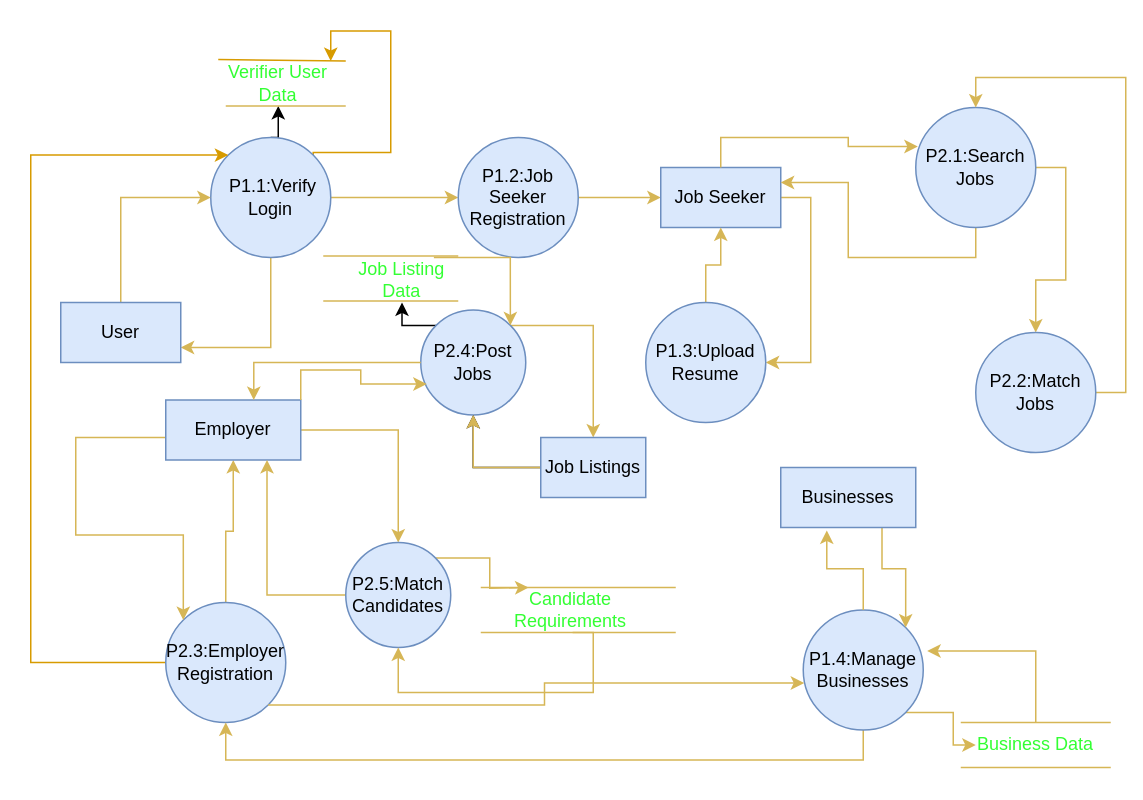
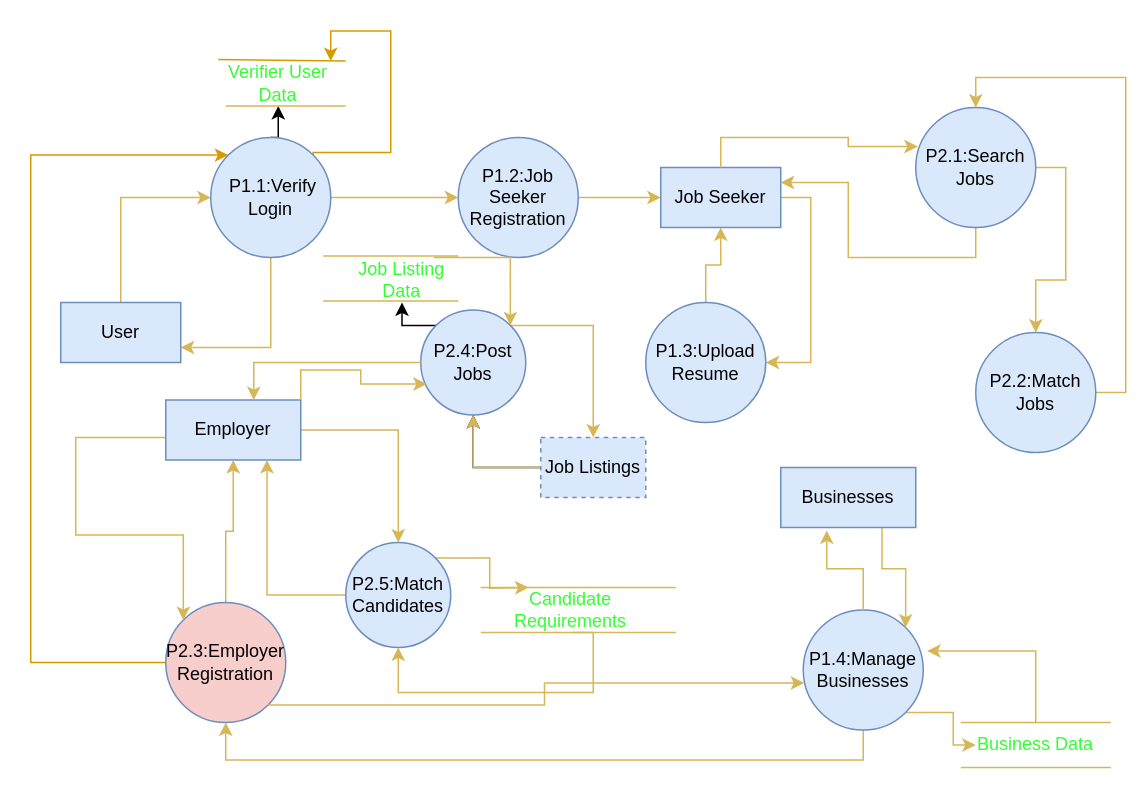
  <mxCell id="0" />
  <mxCell id="1" parent="0" />
  <mxCell id="2" style="edgeStyle=orthogonalEdgeStyle;rounded=0;orthogonalLoop=1;jettySize=auto;html=1;exitX=0.5;exitY=1;exitDx=0;exitDy=0;entryX=1;entryY=0.75;entryDx=0;entryDy=0;fillColor=#fff2cc;strokeColor=#d6b656;" parent="1" source="6" target="8" edge="1"><mxGeometry relative="1" as="geometry" /></mxCell>
  <mxCell id="3" style="edgeStyle=orthogonalEdgeStyle;rounded=0;orthogonalLoop=1;jettySize=auto;html=1;exitX=1;exitY=0.5;exitDx=0;exitDy=0;fillColor=#fff2cc;strokeColor=#d6b656;" parent="1" source="6" target="10" edge="1"><mxGeometry relative="1" as="geometry"><mxPoint x="310" y="131" as="targetPoint" /></mxGeometry></mxCell>
  <mxCell id="4" style="edgeStyle=orthogonalEdgeStyle;rounded=0;orthogonalLoop=1;jettySize=auto;html=1;exitX=0.5;exitY=0;exitDx=0;exitDy=0;entryX=0.5;entryY=1;entryDx=0;entryDy=0;" parent="1" source="6" target="45" edge="1"><mxGeometry relative="1" as="geometry" /></mxCell>
  <mxCell id="5" style="edgeStyle=orthogonalEdgeStyle;rounded=0;orthogonalLoop=1;jettySize=auto;html=1;exitX=1;exitY=0;exitDx=0;exitDy=0;entryX=1;entryY=0;entryDx=0;entryDy=0;fillColor=#ffe6cc;strokeColor=#d79b00;" parent="1" source="6" target="45" edge="1"><mxGeometry relative="1" as="geometry"><Array as="points"><mxPoint x="208" y="101" /><mxPoint x="260" y="101" /><mxPoint x="260" y="20" /><mxPoint x="220" y="20" /></Array></mxGeometry></mxCell>
  <mxCell id="6" value="&amp;nbsp;P1.1:Verify Login" style="ellipse;whiteSpace=wrap;html=1;aspect=fixed;fillColor=#dae8fc;strokeColor=#6c8ebf;" parent="1" vertex="1"><mxGeometry x="140" y="91" width="80" height="80" as="geometry" /></mxCell>
  <mxCell id="7" style="edgeStyle=orthogonalEdgeStyle;rounded=0;orthogonalLoop=1;jettySize=auto;html=1;exitX=0.5;exitY=0;exitDx=0;exitDy=0;entryX=0;entryY=0.5;entryDx=0;entryDy=0;fillColor=#fff2cc;strokeColor=#d6b656;" parent="1" source="8" target="6" edge="1"><mxGeometry relative="1" as="geometry" /></mxCell>
  <mxCell id="8" value="User" style="rounded=0;whiteSpace=wrap;html=1;fillColor=#dae8fc;strokeColor=#6c8ebf;" parent="1" vertex="1"><mxGeometry x="40" y="201" width="80" height="40" as="geometry" /></mxCell>
  <mxCell id="9" style="edgeStyle=orthogonalEdgeStyle;rounded=0;orthogonalLoop=1;jettySize=auto;html=1;exitX=1;exitY=0.5;exitDx=0;exitDy=0;fillColor=#fff2cc;strokeColor=#d6b656;" parent="1" source="10" target="12" edge="1"><mxGeometry relative="1" as="geometry"><mxPoint x="440" y="131" as="targetPoint" /></mxGeometry></mxCell>
  <mxCell id="10" value="P1.2:Job Seeker Registration" style="ellipse;whiteSpace=wrap;html=1;aspect=fixed;fillColor=#dae8fc;strokeColor=#6c8ebf;" parent="1" vertex="1"><mxGeometry x="305" y="91" width="80" height="80" as="geometry" /></mxCell>
  <mxCell id="11" style="edgeStyle=orthogonalEdgeStyle;rounded=0;orthogonalLoop=1;jettySize=auto;html=1;exitX=1;exitY=0.5;exitDx=0;exitDy=0;entryX=1;entryY=0.5;entryDx=0;entryDy=0;fillColor=#fff2cc;strokeColor=#d6b656;" parent="1" source="12" target="14" edge="1"><mxGeometry relative="1" as="geometry" /></mxCell>
  <mxCell id="12" value="Job Seeker" style="rounded=0;whiteSpace=wrap;html=1;fillColor=#dae8fc;strokeColor=#6c8ebf;" parent="1" vertex="1"><mxGeometry x="440" y="111" width="80" height="40" as="geometry" /></mxCell>
  <mxCell id="13" style="edgeStyle=orthogonalEdgeStyle;rounded=0;orthogonalLoop=1;jettySize=auto;html=1;exitX=0.5;exitY=0;exitDx=0;exitDy=0;entryX=0.5;entryY=1;entryDx=0;entryDy=0;fillColor=#fff2cc;strokeColor=#d6b656;" parent="1" source="14" target="12" edge="1"><mxGeometry relative="1" as="geometry" /></mxCell>
  <mxCell id="14" value="P1.3:Upload Resume" style="ellipse;whiteSpace=wrap;html=1;aspect=fixed;fillColor=#dae8fc;strokeColor=#6c8ebf;" parent="1" vertex="1"><mxGeometry x="430" y="201" width="80" height="80" as="geometry" /></mxCell>
  <mxCell id="15" style="edgeStyle=orthogonalEdgeStyle;rounded=0;orthogonalLoop=1;jettySize=auto;html=1;exitX=0.5;exitY=1;exitDx=0;exitDy=0;entryX=1;entryY=0.25;entryDx=0;entryDy=0;fillColor=#fff2cc;strokeColor=#d6b656;" parent="1" source="17" target="12" edge="1"><mxGeometry relative="1" as="geometry" /></mxCell>
  <mxCell id="16" style="edgeStyle=orthogonalEdgeStyle;rounded=0;orthogonalLoop=1;jettySize=auto;html=1;exitX=1;exitY=0.5;exitDx=0;exitDy=0;fillColor=#fff2cc;strokeColor=#d6b656;" parent="1" source="17" target="20" edge="1"><mxGeometry relative="1" as="geometry" /></mxCell>
  <mxCell id="17" value="P2.1:Search Jobs" style="ellipse;whiteSpace=wrap;html=1;aspect=fixed;fillColor=#dae8fc;strokeColor=#6c8ebf;" parent="1" vertex="1"><mxGeometry x="610" y="71" width="80" height="80" as="geometry" /></mxCell>
  <mxCell id="18" style="edgeStyle=orthogonalEdgeStyle;rounded=0;orthogonalLoop=1;jettySize=auto;html=1;exitX=0.5;exitY=0;exitDx=0;exitDy=0;entryX=0.017;entryY=0.325;entryDx=0;entryDy=0;entryPerimeter=0;fillColor=#fff2cc;strokeColor=#d6b656;" parent="1" source="12" target="17" edge="1"><mxGeometry relative="1" as="geometry" /></mxCell>
  <mxCell id="19" style="edgeStyle=orthogonalEdgeStyle;rounded=0;orthogonalLoop=1;jettySize=auto;html=1;exitX=1;exitY=0.5;exitDx=0;exitDy=0;entryX=0.5;entryY=0;entryDx=0;entryDy=0;fillColor=#fff2cc;strokeColor=#d6b656;" parent="1" source="20" target="17" edge="1"><mxGeometry relative="1" as="geometry" /></mxCell>
  <mxCell id="20" value="P2.2:Match Jobs" style="ellipse;whiteSpace=wrap;html=1;aspect=fixed;fillColor=#dae8fc;strokeColor=#6c8ebf;" parent="1" vertex="1"><mxGeometry x="650" y="221" width="80" height="80" as="geometry" /></mxCell>
  <mxCell id="21" style="edgeStyle=orthogonalEdgeStyle;rounded=0;orthogonalLoop=1;jettySize=auto;html=1;exitX=0.5;exitY=0;exitDx=0;exitDy=0;entryX=0.5;entryY=1;entryDx=0;entryDy=0;fillColor=#fff2cc;strokeColor=#d6b656;" parent="1" source="23" target="26" edge="1"><mxGeometry relative="1" as="geometry" /></mxCell>
  <mxCell id="22" style="edgeStyle=orthogonalEdgeStyle;rounded=0;orthogonalLoop=1;jettySize=auto;html=1;exitX=0;exitY=0.5;exitDx=0;exitDy=0;entryX=0;entryY=0;entryDx=0;entryDy=0;fillColor=#ffe6cc;strokeColor=#d79b00;" parent="1" source="23" target="6" edge="1"><mxGeometry relative="1" as="geometry"><Array as="points"><mxPoint x="20" y="441" /><mxPoint x="20" y="103" /></Array></mxGeometry></mxCell>
- <mxCell id="23" value="P2.3:Employer Registration" style="ellipse;whiteSpace=wrap;html=1;aspect=fixed;fillColor=#dae8fc;strokeColor=#6c8ebf;" parent="1" vertex="1"><mxGeometry x="110" y="401" width="80" height="80" as="geometry" /></mxCell>
+ <mxCell id="23" value="P2.3:Employer Registration" style="ellipse;whiteSpace=wrap;html=1;aspect=fixed;fillColor=#f8cecc;strokeColor=#6c8ebf;" parent="1" vertex="1"><mxGeometry x="110" y="401" width="80" height="80" as="geometry" /></mxCell>
  <mxCell id="24" style="edgeStyle=orthogonalEdgeStyle;rounded=0;orthogonalLoop=1;jettySize=auto;html=1;exitX=0;exitY=0.5;exitDx=0;exitDy=0;entryX=0;entryY=0;entryDx=0;entryDy=0;fillColor=#fff2cc;strokeColor=#d6b656;" parent="1" source="26" target="23" edge="1"><mxGeometry relative="1" as="geometry"><Array as="points"><mxPoint x="50" y="291" /><mxPoint x="50" y="356" /><mxPoint x="122" y="356" /></Array></mxGeometry></mxCell>
  <mxCell id="25" style="edgeStyle=orthogonalEdgeStyle;rounded=0;orthogonalLoop=1;jettySize=auto;html=1;exitX=1;exitY=0.5;exitDx=0;exitDy=0;entryX=0.5;entryY=0;entryDx=0;entryDy=0;fillColor=#fff2cc;strokeColor=#d6b656;" parent="1" source="26" target="33" edge="1"><mxGeometry relative="1" as="geometry" /></mxCell>
  <mxCell id="26" value="Employer" style="rounded=0;whiteSpace=wrap;html=1;fillColor=#dae8fc;strokeColor=#6c8ebf;" parent="1" vertex="1"><mxGeometry x="110" y="266" width="90" height="40" as="geometry" /></mxCell>
  <mxCell id="27" style="edgeStyle=orthogonalEdgeStyle;rounded=0;orthogonalLoop=1;jettySize=auto;html=1;exitX=1;exitY=0;exitDx=0;exitDy=0;entryX=0.5;entryY=0;entryDx=0;entryDy=0;fillColor=#fff2cc;strokeColor=#d6b656;" parent="1" source="29" target="37" edge="1"><mxGeometry relative="1" as="geometry" /></mxCell>
  <mxCell id="28" style="edgeStyle=orthogonalEdgeStyle;rounded=0;orthogonalLoop=1;jettySize=auto;html=1;exitX=0;exitY=0;exitDx=0;exitDy=0;entryX=0.5;entryY=1;entryDx=0;entryDy=0;" parent="1" source="29" target="39" edge="1"><mxGeometry relative="1" as="geometry" /></mxCell>
  <mxCell id="29" value="P2.4:Post Jobs" style="ellipse;whiteSpace=wrap;html=1;aspect=fixed;fillColor=#dae8fc;strokeColor=#6c8ebf;" parent="1" vertex="1"><mxGeometry x="280" y="206" width="70" height="70" as="geometry" /></mxCell>
  <mxCell id="30" style="edgeStyle=orthogonalEdgeStyle;rounded=0;orthogonalLoop=1;jettySize=auto;html=1;exitX=0;exitY=0.5;exitDx=0;exitDy=0;entryX=0.652;entryY=0;entryDx=0;entryDy=0;entryPerimeter=0;fillColor=#fff2cc;strokeColor=#d6b656;" parent="1" source="29" target="26" edge="1"><mxGeometry relative="1" as="geometry" /></mxCell>
  <mxCell id="31" style="edgeStyle=orthogonalEdgeStyle;rounded=0;orthogonalLoop=1;jettySize=auto;html=1;exitX=0;exitY=0.5;exitDx=0;exitDy=0;entryX=0.75;entryY=1;entryDx=0;entryDy=0;fillColor=#fff2cc;strokeColor=#d6b656;" parent="1" source="33" target="26" edge="1"><mxGeometry relative="1" as="geometry" /></mxCell>
  <mxCell id="32" style="edgeStyle=orthogonalEdgeStyle;rounded=0;orthogonalLoop=1;jettySize=auto;html=1;exitX=1;exitY=0;exitDx=0;exitDy=0;entryX=0.25;entryY=0;entryDx=0;entryDy=0;fillColor=#fff2cc;strokeColor=#d6b656;" parent="1" source="33" edge="1"><mxGeometry relative="1" as="geometry"><mxPoint x="351.875" y="391" as="targetPoint" /></mxGeometry></mxCell>
  <mxCell id="33" value="P2.5:Match Candidates" style="ellipse;whiteSpace=wrap;html=1;aspect=fixed;fillColor=#dae8fc;strokeColor=#6c8ebf;" parent="1" vertex="1"><mxGeometry x="230" y="361" width="70" height="70" as="geometry" /></mxCell>
  <mxCell id="34" style="edgeStyle=orthogonalEdgeStyle;rounded=0;orthogonalLoop=1;jettySize=auto;html=1;exitX=1;exitY=0;exitDx=0;exitDy=0;entryX=0.057;entryY=0.705;entryDx=0;entryDy=0;entryPerimeter=0;fillColor=#fff2cc;strokeColor=#d6b656;" parent="1" source="26" target="29" edge="1"><mxGeometry relative="1" as="geometry" /></mxCell>
  <mxCell id="35" style="edgeStyle=orthogonalEdgeStyle;rounded=0;orthogonalLoop=1;jettySize=auto;html=1;exitX=0;exitY=0.5;exitDx=0;exitDy=0;entryX=0.5;entryY=1;entryDx=0;entryDy=0;" parent="1" source="37" target="29" edge="1"><mxGeometry relative="1" as="geometry" /></mxCell>
  <mxCell id="36" value="" style="edgeStyle=orthogonalEdgeStyle;rounded=0;orthogonalLoop=1;jettySize=auto;html=1;fillColor=#fff2cc;strokeColor=#d6b656;" parent="1" source="37" target="29" edge="1"><mxGeometry relative="1" as="geometry" /></mxCell>
- <mxCell id="37" value="Job Listings" style="rounded=0;whiteSpace=wrap;html=1;fillColor=#dae8fc;strokeColor=#6c8ebf;" parent="1" vertex="1"><mxGeometry x="360" y="291" width="70" height="40" as="geometry" /></mxCell>
+ <mxCell id="37" value="Job Listings" style="rounded=0;whiteSpace=wrap;html=1;fillColor=#dae8fc;strokeColor=#6c8ebf;dashed=1;" parent="1" vertex="1"><mxGeometry x="360" y="291" width="70" height="40" as="geometry" /></mxCell>
  <mxCell id="38" style="edgeStyle=orthogonalEdgeStyle;rounded=0;orthogonalLoop=1;jettySize=auto;html=1;exitX=0.75;exitY=0;exitDx=0;exitDy=0;entryX=1;entryY=0;entryDx=0;entryDy=0;fillColor=#fff2cc;strokeColor=#d6b656;" parent="1" source="39" target="29" edge="1"><mxGeometry relative="1" as="geometry"><Array as="points"><mxPoint x="340" y="171" /></Array></mxGeometry></mxCell>
  <mxCell id="39" value="&lt;font style=&quot;color: rgb(51, 255, 51);&quot;&gt;Job Listing Data&lt;/font&gt;" style="text;html=1;align=center;verticalAlign=middle;whiteSpace=wrap;rounded=0;" parent="1" vertex="1"><mxGeometry x="225" y="171" width="85" height="30" as="geometry" /></mxCell>
  <mxCell id="40" value="" style="endArrow=none;html=1;rounded=0;strokeColor=#d6b656;fillColor=#fff2cc;" parent="1" edge="1"><mxGeometry width="50" height="50" relative="1" as="geometry"><mxPoint x="215" y="170" as="sourcePoint" /><mxPoint x="305" y="170" as="targetPoint" /></mxGeometry></mxCell>
  <mxCell id="41" value="" style="endArrow=none;html=1;rounded=0;strokeColor=#d6b656;fillColor=#fff2cc;" parent="1" edge="1"><mxGeometry width="50" height="50" relative="1" as="geometry"><mxPoint x="215" y="200" as="sourcePoint" /><mxPoint x="305" y="200" as="targetPoint" /></mxGeometry></mxCell>
  <mxCell id="42" style="edgeStyle=orthogonalEdgeStyle;rounded=0;orthogonalLoop=1;jettySize=auto;html=1;exitX=0.5;exitY=1;exitDx=0;exitDy=0;entryX=0.5;entryY=1;entryDx=0;entryDy=0;fillColor=#fff2cc;strokeColor=#d6b656;" parent="1" target="33" edge="1"><mxGeometry relative="1" as="geometry"><mxPoint x="381.25" y="421" as="sourcePoint" /><Array as="points"><mxPoint x="395" y="461" /><mxPoint x="265" y="461" /></Array></mxGeometry></mxCell>
  <mxCell id="43" value="" style="endArrow=none;html=1;rounded=0;fillColor=#ffe6cc;strokeColor=#d79b00;" parent="1" edge="1"><mxGeometry width="50" height="50" relative="1" as="geometry"><mxPoint x="145" y="39" as="sourcePoint" /><mxPoint x="230" y="40" as="targetPoint" /></mxGeometry></mxCell>
  <mxCell id="44" value="" style="endArrow=none;html=1;rounded=0;fillColor=#fff2cc;strokeColor=#d6b656;" parent="1" edge="1"><mxGeometry width="50" height="50" relative="1" as="geometry"><mxPoint x="150" y="70" as="sourcePoint" /><mxPoint x="230" y="70" as="targetPoint" /></mxGeometry></mxCell>
  <mxCell id="45" value="&lt;font style=&quot;color: rgb(51, 255, 51);&quot;&gt;Verifier User Data&lt;/font&gt;" style="text;html=1;align=center;verticalAlign=middle;whiteSpace=wrap;rounded=0;" parent="1" vertex="1"><mxGeometry x="150" y="40" width="70" height="30" as="geometry" /></mxCell>
  <mxCell id="46" value="" style="endArrow=none;html=1;rounded=0;fillColor=#fff2cc;strokeColor=#d6b656;" parent="1" edge="1"><mxGeometry width="50" height="50" relative="1" as="geometry"><mxPoint x="320" y="391" as="sourcePoint" /><mxPoint x="450" y="391" as="targetPoint" /></mxGeometry></mxCell>
  <mxCell id="47" value="" style="endArrow=none;html=1;rounded=0;fillColor=#fff2cc;strokeColor=#d6b656;" parent="1" edge="1"><mxGeometry width="50" height="50" relative="1" as="geometry"><mxPoint x="320" y="421" as="sourcePoint" /><mxPoint x="450" y="421" as="targetPoint" /></mxGeometry></mxCell>
  <mxCell id="48" value="&lt;font style=&quot;color: rgb(51, 255, 51);&quot;&gt;Candidate Requirements&lt;/font&gt;" style="text;html=1;align=center;verticalAlign=middle;whiteSpace=wrap;rounded=0;" parent="1" vertex="1"><mxGeometry x="340" y="391" width="80" height="30" as="geometry" /></mxCell>
  <mxCell id="49" style="edgeStyle=orthogonalEdgeStyle;rounded=0;orthogonalLoop=1;jettySize=auto;html=1;exitX=0.5;exitY=1;exitDx=0;exitDy=0;entryX=0.5;entryY=1;entryDx=0;entryDy=0;fillColor=#fff2cc;strokeColor=#d6b656;" edge="1" parent="1" source="51" target="23"><mxGeometry relative="1" as="geometry" /></mxCell>
  <mxCell id="50" style="edgeStyle=orthogonalEdgeStyle;rounded=0;orthogonalLoop=1;jettySize=auto;html=1;exitX=1;exitY=1;exitDx=0;exitDy=0;fillColor=#fff2cc;strokeColor=#d6b656;" edge="1" parent="1" source="51" target="57"><mxGeometry relative="1" as="geometry" /></mxCell>
  <mxCell id="51" value="P1.4:Manage Businesses" style="ellipse;whiteSpace=wrap;html=1;aspect=fixed;fillColor=#dae8fc;strokeColor=#6c8ebf;" vertex="1" parent="1"><mxGeometry x="535" y="406" width="80" height="80" as="geometry" /></mxCell>
  <mxCell id="52" style="edgeStyle=orthogonalEdgeStyle;rounded=0;orthogonalLoop=1;jettySize=auto;html=1;exitX=1;exitY=1;exitDx=0;exitDy=0;entryX=0.008;entryY=0.608;entryDx=0;entryDy=0;entryPerimeter=0;fillColor=#fff2cc;strokeColor=#d6b656;" edge="1" parent="1" source="23" target="51"><mxGeometry relative="1" as="geometry" /></mxCell>
  <mxCell id="53" style="edgeStyle=orthogonalEdgeStyle;rounded=0;orthogonalLoop=1;jettySize=auto;html=1;exitX=0.75;exitY=1;exitDx=0;exitDy=0;entryX=1;entryY=0;entryDx=0;entryDy=0;fillColor=#fff2cc;strokeColor=#d6b656;" edge="1" parent="1" source="54" target="51"><mxGeometry relative="1" as="geometry" /></mxCell>
  <mxCell id="54" value="Businesses" style="rounded=0;whiteSpace=wrap;html=1;fillColor=#dae8fc;strokeColor=#6c8ebf;" vertex="1" parent="1"><mxGeometry x="520" y="311" width="90" height="40" as="geometry" /></mxCell>
  <mxCell id="55" style="edgeStyle=orthogonalEdgeStyle;rounded=0;orthogonalLoop=1;jettySize=auto;html=1;exitX=0.5;exitY=0;exitDx=0;exitDy=0;entryX=0.341;entryY=1.05;entryDx=0;entryDy=0;entryPerimeter=0;fillColor=#fff2cc;strokeColor=#d6b656;" edge="1" parent="1" source="51" target="54"><mxGeometry relative="1" as="geometry" /></mxCell>
  <mxCell id="56" value="" style="endArrow=none;html=1;rounded=0;fillColor=#fff2cc;strokeColor=#d6b656;" edge="1" parent="1"><mxGeometry width="50" height="50" relative="1" as="geometry"><mxPoint x="640" y="481" as="sourcePoint" /><mxPoint x="740" y="481" as="targetPoint" /></mxGeometry></mxCell>
  <mxCell id="57" value="&lt;font style=&quot;color: rgb(51, 255, 51);&quot;&gt;Business Data&lt;/font&gt;" style="text;html=1;align=center;verticalAlign=middle;whiteSpace=wrap;rounded=0;" vertex="1" parent="1"><mxGeometry x="650" y="481" width="80" height="30" as="geometry" /></mxCell>
  <mxCell id="58" value="" style="endArrow=none;html=1;rounded=0;fillColor=#fff2cc;strokeColor=#d6b656;" edge="1" parent="1"><mxGeometry width="50" height="50" relative="1" as="geometry"><mxPoint x="640" y="511" as="sourcePoint" /><mxPoint x="740" y="511" as="targetPoint" /></mxGeometry></mxCell>
  <mxCell id="59" style="edgeStyle=orthogonalEdgeStyle;rounded=0;orthogonalLoop=1;jettySize=auto;html=1;exitX=0.5;exitY=0;exitDx=0;exitDy=0;entryX=1.033;entryY=0.342;entryDx=0;entryDy=0;entryPerimeter=0;fillColor=#fff2cc;strokeColor=#d6b656;" edge="1" parent="1" source="57" target="51"><mxGeometry relative="1" as="geometry" /></mxCell>
